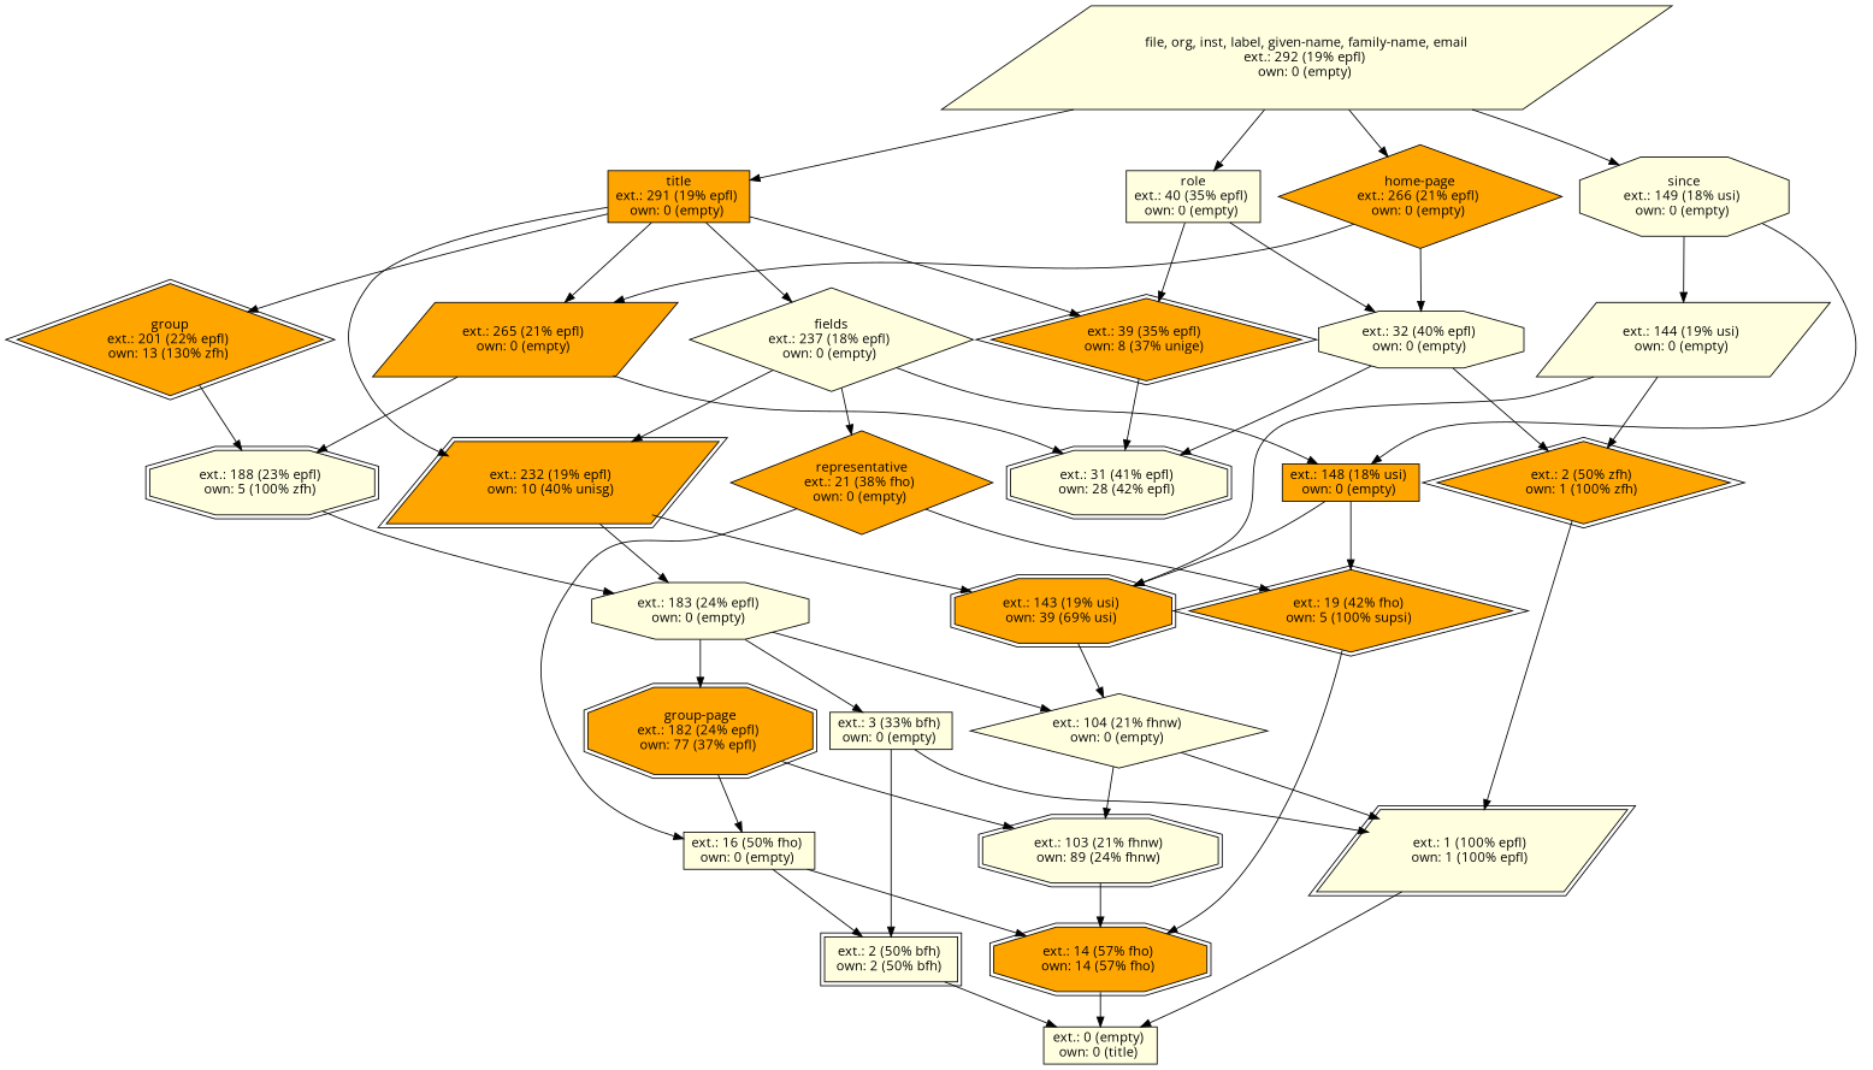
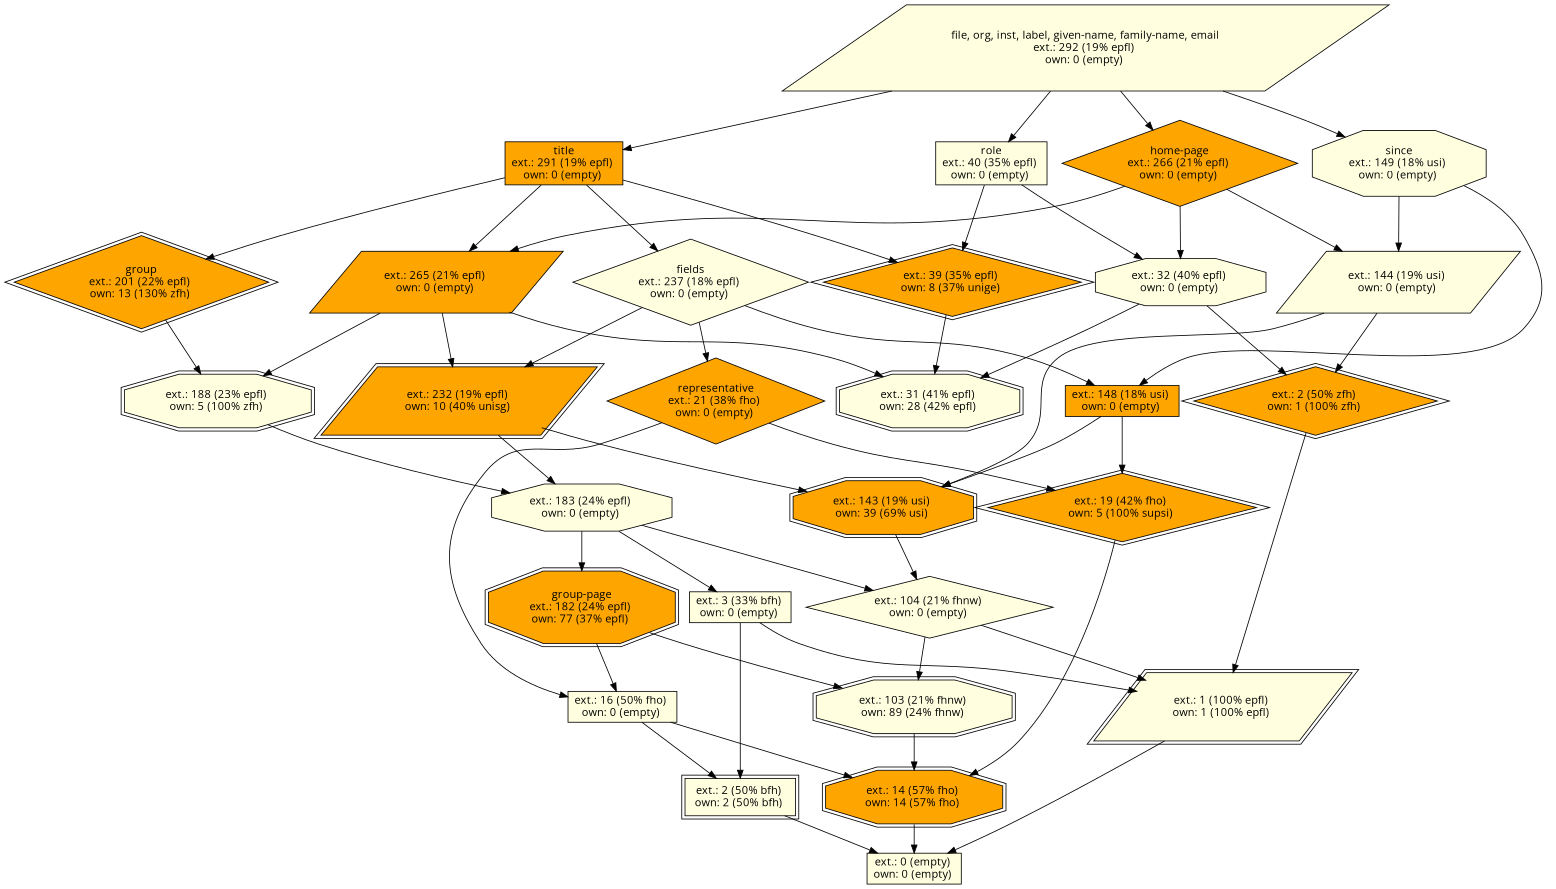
  digraph {
    fontname="Open Sans"
    node [fillcolor=lightyellow fontname="Open Sans" shape=octagon style=filled]
    edge [fontname="Open Sans"]
    n1 [label="file, org, inst, label, given-name, family-name, email\next.: 292 (19% epfl) \nown: 0 (empty) " shape=parallelogram]
    n2 [fillcolor=orange label="title\next.: 291 (19% epfl) \nown: 0 (empty) " shape=box]
    n3 [fillcolor=orange label="home-page\next.: 266 (21% epfl) \nown: 0 (empty) " shape=diamond]
    n4 [label="role\next.: 40 (35% epfl) \nown: 0 (empty) " shape=box]
    n5 [label="since\next.: 149 (18% usi) \nown: 0 (empty) "]
    n6 [fillcolor=orange label="ext.: 265 (21% epfl) \nown: 0 (empty) " shape=parallelogram]
    n7 [fillcolor=orange label="ext.: 39 (35% epfl) \nown: 8 (37% unige) " peripheries=2 shape=diamond]
    n8 [label="fields\next.: 237 (18% epfl) \nown: 0 (empty) " shape=diamond]
    n9 [fillcolor=orange label="group\next.: 201 (22% epfl) \nown: 13 (130% zfh) " peripheries=2 shape=diamond]
    n10 [label="ext.: 144 (19% usi) \nown: 0 (empty) " shape=parallelogram]
    n11 [label="ext.: 32 (40% epfl) \nown: 0 (empty) "]
    n12 [fillcolor=orange label="ext.: 148 (18% usi) \nown: 0 (empty) " shape=box]
    n13 [label="ext.: 103 (21% fhnw) \nown: 89 (24% fhnw) " peripheries=2]
    n14 [fillcolor=orange label="ext.: 14 (57% fho) \nown: 14 (57% fho) " peripheries=2]
-   n15 [label="ext.: 0 (empty) \nown: 0 (title) " shape=box]
+   n15 [label="ext.: 0 (empty) \nown: 0 (empty) " shape=box]
    n16 [fillcolor=orange label="group-page\next.: 182 (24% epfl) \nown: 77 (37% epfl) " peripheries=2]
    n17 [label="ext.: 16 (50% fho) \nown: 0 (empty) " shape=box]
    n18 [label="ext.: 2 (50% bfh) \nown: 2 (50% bfh) " peripheries=2 shape=box]
    n19 [label="ext.: 104 (21% fhnw) \nown: 0 (empty) " shape=diamond]
    n20 [label="ext.: 1 (100% epfl) \nown: 1 (100% epfl) " peripheries=2 shape=parallelogram]
    n21 [label="ext.: 183 (24% epfl) \nown: 0 (empty) "]
    n22 [label="ext.: 3 (33% bfh) \nown: 0 (empty) " shape=box]
    n23 [label="ext.: 31 (41% epfl) \nown: 28 (42% epfl) " peripheries=2]
    n24 [fillcolor=orange label="ext.: 232 (19% epfl) \nown: 10 (40% unisg) " peripheries=2 shape=parallelogram]
    n25 [label="ext.: 188 (23% epfl) \nown: 5 (100% zfh) " peripheries=2]
    n26 [fillcolor=orange label="ext.: 143 (19% usi) \nown: 39 (69% usi) " peripheries=2]
    n27 [fillcolor=orange label="representative\next.: 21 (38% fho) \nown: 0 (empty) " shape=diamond]
    n28 [fillcolor=orange label="ext.: 19 (42% fho) \nown: 5 (100% supsi) " peripheries=2 shape=diamond]
    n29 [fillcolor=orange label="ext.: 2 (50% zfh) \nown: 1 (100% zfh) " peripheries=2 shape=diamond]
    n1 -> n2
    n1 -> n3
    n1 -> n4
    n1 -> n5
    n2 -> n6
    n2 -> n7
    n2 -> n8
    n2 -> n9
    n3 -> n6
+   n3 -> n10
    n3 -> n11
    n4 -> n7
    n4 -> n11
    n5 -> n10
    n5 -> n12
    n6 -> n23
-   n2 -> n24
+   n6 -> n24
    n6 -> n25
    n7 -> n23
    n8 -> n12
    n8 -> n24
    n8 -> n27
    n9 -> n25
    n10 -> n26
    n10 -> n29
    n11 -> n23
    n11 -> n29
    n12 -> n26
    n12 -> n28
    n13 -> n14
    n14 -> n15
    n16 -> n13
    n16 -> n17
    n17 -> n14
    n17 -> n18
    n18 -> n15
    n19 -> n13
    n19 -> n20
    n20 -> n15
    n21 -> n16
    n21 -> n19
    n21 -> n22
    n22 -> n18
    n22 -> n20
    n24 -> n21
    n24 -> n26
    n25 -> n21
    n26 -> n19
    n27 -> n17
    n27 -> n28
    n28 -> n14
    n29 -> n20
  }
